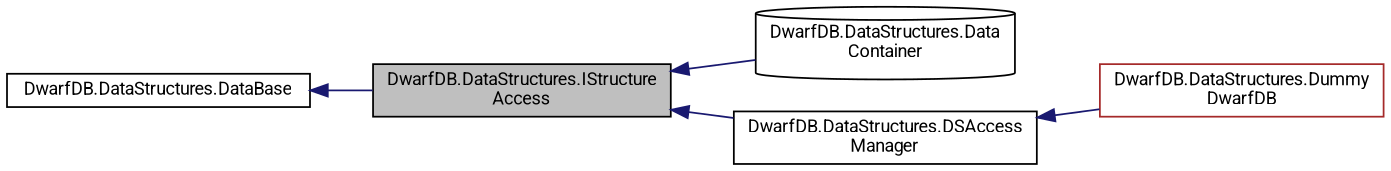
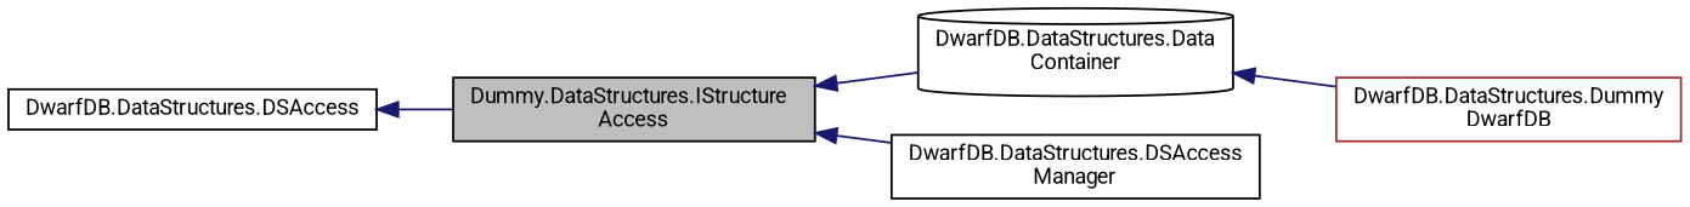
  digraph {
    fontname=Roboto
    rankdir=LR
    node [color=black fillcolor=white fontname=Roboto fontsize=10 shape=box style=filled]
    edge [color=midnightblue dir=back fontname=Roboto fontsize=10 labelfontname=Helvetica labelfontsize=10 style=solid]
-   n1 [fillcolor=grey75 fontcolor=black height=0.2 label="DwarfDB.DataStructures.IStructure\lAccess" width=0.4]
+   n1 [fillcolor=grey75 fontcolor=black height=0.2 label="Dummy.DataStructures.IStructure\lAccess" width=0.4]
    n2 [height=0.2 label="DwarfDB.DataStructures.Data\lContainer" shape=cylinder width=0.4]
    n3 [height=0.2 label="DwarfDB.DataStructures.DSAccess\lManager" width=0.4]
-   n4 [height=0.2 label="DwarfDB.DataStructures.DataBase" width=0.4]
+   n4 [height=0.2 label="DwarfDB.DataStructures.DSAccess" width=0.4]
    n5 [color=brown height=0.2 label="DwarfDB.DataStructures.Dummy\lDwarfDB" width=0.4]
    n1 -> n2
    n1 -> n3
-   n3 -> n5
+   n2 -> n5
    n4 -> n1
  }
